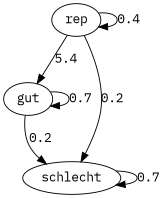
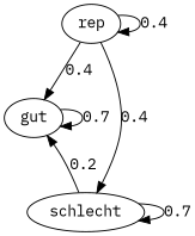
  digraph {
    fontname="IBM Plex Mono"
    node [fontname="IBM Plex Mono"]
    edge [fontname="IBM Plex Mono"]
    gut
    schlecht
    rep
    gut -> gut [label=0.7]
-   gut -> schlecht [label=0.2]
+   schlecht -> gut [label=0.2]
    schlecht -> schlecht [label=0.7]
-   rep -> gut [label=5.4]
-   rep -> schlecht [label=0.2]
+   rep -> gut [label=0.4]
+   rep -> schlecht [label=0.4]
    rep -> rep [label=0.4]
  }
